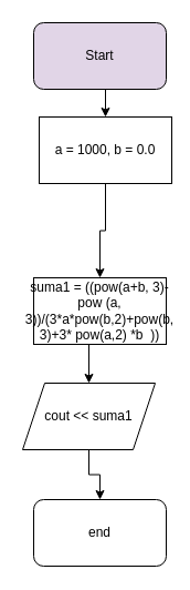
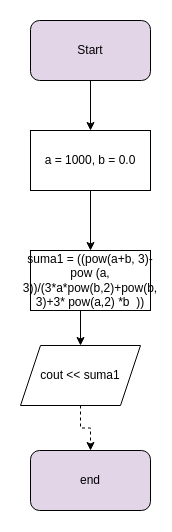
  <mxCell id="0" />
  <mxCell id="1" parent="0" />
  <mxCell id="2" style="edgeStyle=orthogonalEdgeStyle;rounded=0;orthogonalLoop=1;jettySize=auto;html=1;exitX=0.5;exitY=1;exitDx=0;exitDy=0;entryX=0.5;entryY=0;entryDx=0;entryDy=0;" edge="1" parent="1" source="3" target="5"><mxGeometry relative="1" as="geometry" /></mxCell>
  <mxCell id="3" value="Start" style="rounded=1;whiteSpace=wrap;html=1;fillColor=#e1d5e7;" vertex="1" parent="1"><mxGeometry x="30" y="20" width="120" height="60" as="geometry" /></mxCell>
  <mxCell id="4" value="" style="edgeStyle=orthogonalEdgeStyle;rounded=0;orthogonalLoop=1;jettySize=auto;html=1;" edge="1" parent="1" source="5" target="7"><mxGeometry relative="1" as="geometry" /></mxCell>
- <mxCell id="5" value="a = 1000, b = 0.0" style="rounded=0;whiteSpace=wrap;html=1;" vertex="1" parent="1"><mxGeometry x="35" y="105" width="120" height="60" as="geometry" /></mxCell>
+ <mxCell id="5" value="a = 1000, b = 0.0" style="rounded=0;whiteSpace=wrap;html=1;" vertex="1" parent="1"><mxGeometry x="30" y="130" width="120" height="60" as="geometry" /></mxCell>
  <mxCell id="6" style="edgeStyle=orthogonalEdgeStyle;rounded=0;orthogonalLoop=1;jettySize=auto;html=1;exitX=0.5;exitY=1;exitDx=0;exitDy=0;entryX=0.5;entryY=0;entryDx=0;entryDy=0;" edge="1" parent="1" source="7" target="9"><mxGeometry relative="1" as="geometry" /></mxCell>
  <mxCell id="7" value="suma1 = ((pow(a+b, 3)- pow (a, 3))/(3*a*pow(b,2)+pow(b, 3)+3* pow(a,2) *b&amp;nbsp; ))" style="rounded=0;whiteSpace=wrap;html=1;" vertex="1" parent="1"><mxGeometry x="30" y="250" width="120" height="60" as="geometry" /></mxCell>
- <mxCell id="8" value="" style="edgeStyle=orthogonalEdgeStyle;rounded=0;orthogonalLoop=1;jettySize=auto;html=1;" edge="1" parent="1" source="9" target="10"><mxGeometry relative="1" as="geometry" /></mxCell>
+ <mxCell id="8" value="" style="edgeStyle=orthogonalEdgeStyle;rounded=0;orthogonalLoop=1;jettySize=auto;html=1;dashed=1;" edge="1" parent="1" source="9" target="10"><mxGeometry relative="1" as="geometry" /></mxCell>
  <mxCell id="9" value="cout &amp;lt;&amp;lt; suma1" style="shape=parallelogram;perimeter=parallelogramPerimeter;whiteSpace=wrap;html=1;fixedSize=1;" vertex="1" parent="1"><mxGeometry x="20" y="345" width="120" height="60" as="geometry" /></mxCell>
- <mxCell id="10" value="end" style="rounded=1;whiteSpace=wrap;html=1;" vertex="1" parent="1"><mxGeometry x="30" y="450" width="120" height="60" as="geometry" /></mxCell>
+ <mxCell id="10" value="end" style="rounded=1;whiteSpace=wrap;html=1;fillColor=#e1d5e7;" vertex="1" parent="1"><mxGeometry x="30" y="450" width="120" height="60" as="geometry" /></mxCell>
